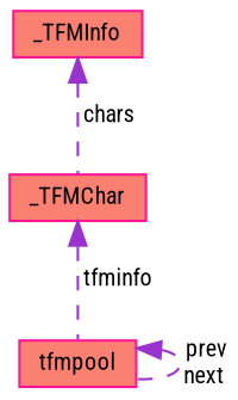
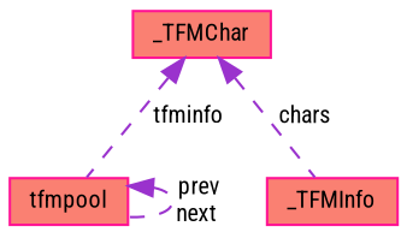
  digraph {
    fontname="Roboto Condensed"
    node [color=deeppink fillcolor=salmon fontname="Roboto Condensed" fontsize=10 shape=record style=filled]
    edge [color=darkorchid3 dir=back fontname="Roboto Condensed" fontsize=10 labelfontname=Helvetica labelfontsize=10 style=dashed]
    n1 [fontcolor=black height=0.2 label=tfmpool width=0.4]
    n2 [height=0.2 label=_TFMInfo width=0.4]
    n3 [height=0.2 label=_TFMChar width=0.4]
    n1 -> n1 [label=" prev\nnext"]
    n3 -> n1 [label=" tfminfo"]
-   n2 -> n3 [label=" chars"]
+   n3 -> n2 [label=" chars"]
  }
